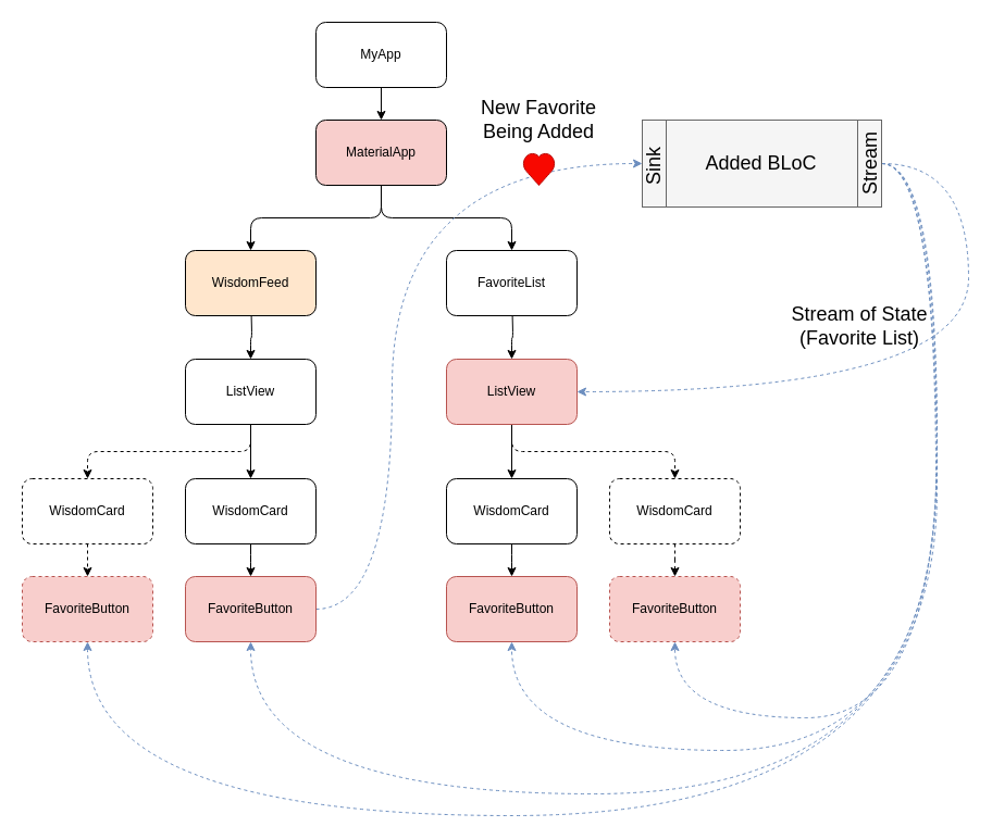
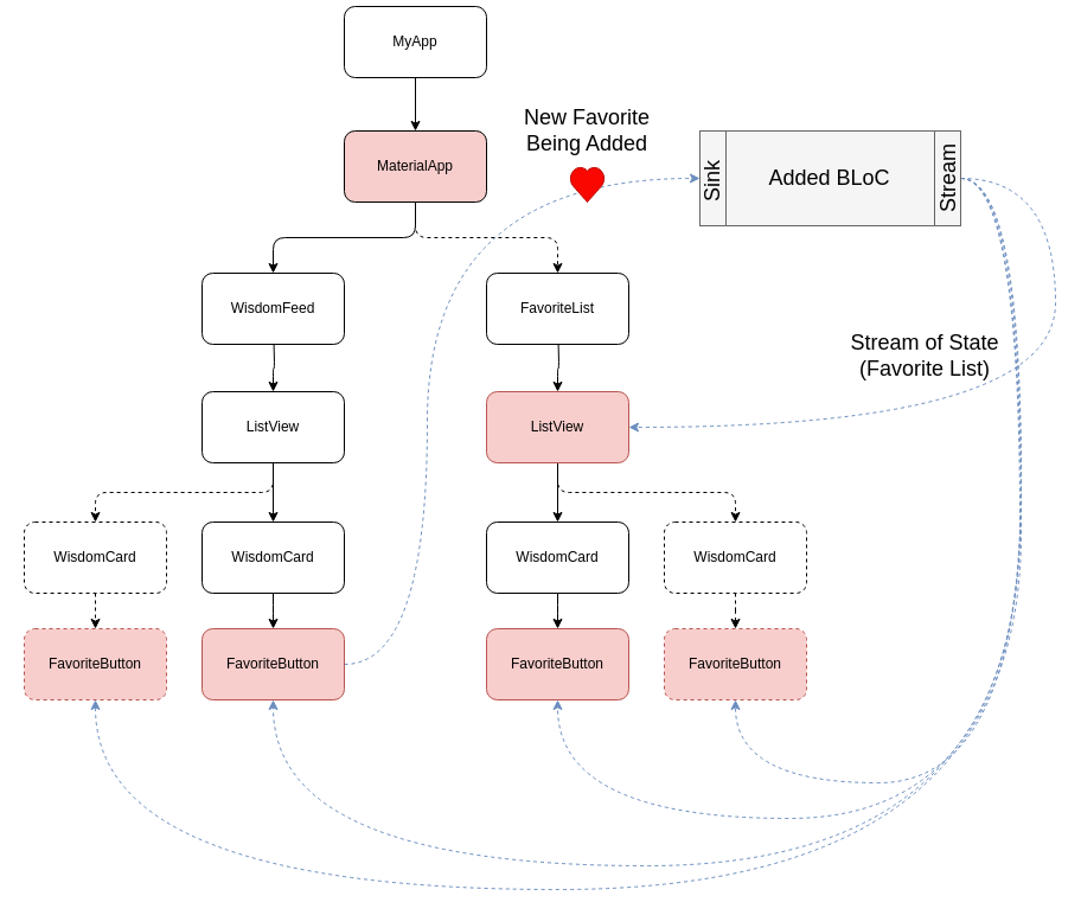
  <mxCell id="0" />
  <mxCell id="1" parent="0" />
  <mxCell id="2" style="edgeStyle=orthogonalEdgeStyle;rounded=0;orthogonalLoop=1;jettySize=auto;html=1;exitX=0.5;exitY=1;exitDx=0;exitDy=0;" parent="1" source="3" target="6" edge="1"><mxGeometry relative="1" as="geometry" /></mxCell>
- <mxCell id="3" value="MyApp" style="rounded=1;whiteSpace=wrap;html=1;" parent="1" vertex="1"><mxGeometry x="290" y="20" width="120" height="60" as="geometry" /></mxCell>
+ <mxCell id="3" value="MyApp" style="rounded=1;whiteSpace=wrap;html=1;" parent="1" vertex="1"><mxGeometry x="290" y="5" width="120" height="60" as="geometry" /></mxCell>
  <mxCell id="4" style="edgeStyle=orthogonalEdgeStyle;rounded=1;orthogonalLoop=1;jettySize=auto;html=1;exitX=0.5;exitY=1;exitDx=0;exitDy=0;entryX=0.5;entryY=0;entryDx=0;entryDy=0;" parent="1" source="6" target="7" edge="1"><mxGeometry relative="1" as="geometry" /></mxCell>
- <mxCell id="5" style="edgeStyle=orthogonalEdgeStyle;rounded=1;orthogonalLoop=1;jettySize=auto;html=1;exitX=0.5;exitY=1;exitDx=0;exitDy=0;" parent="1" source="6" target="8" edge="1"><mxGeometry relative="1" as="geometry" /></mxCell>
+ <mxCell id="5" style="edgeStyle=orthogonalEdgeStyle;rounded=1;orthogonalLoop=1;jettySize=auto;html=1;exitX=0.5;exitY=1;exitDx=0;exitDy=0;dashed=1;" parent="1" source="6" target="8" edge="1"><mxGeometry relative="1" as="geometry" /></mxCell>
  <mxCell id="6" value="MaterialApp" style="rounded=1;whiteSpace=wrap;html=1;fillColor=#f8cecc;" parent="1" vertex="1"><mxGeometry x="290" y="110" width="120" height="60" as="geometry" /></mxCell>
- <mxCell id="7" value="WisdomFeed" style="rounded=1;whiteSpace=wrap;html=1;fillColor=#ffe6cc;" parent="1" vertex="1"><mxGeometry x="170" y="230" width="120" height="60" as="geometry" /></mxCell>
+ <mxCell id="7" value="WisdomFeed" style="rounded=1;whiteSpace=wrap;html=1;" parent="1" vertex="1"><mxGeometry x="170" y="230" width="120" height="60" as="geometry" /></mxCell>
  <mxCell id="8" value="FavoriteList" style="rounded=1;whiteSpace=wrap;html=1;" parent="1" vertex="1"><mxGeometry x="410" y="230" width="120" height="60" as="geometry" /></mxCell>
  <mxCell id="9" style="edgeStyle=orthogonalEdgeStyle;rounded=1;orthogonalLoop=1;jettySize=auto;html=1;exitX=0.5;exitY=1;exitDx=0;exitDy=0;entryX=0.5;entryY=0;entryDx=0;entryDy=0;" parent="1" source="11" target="20" edge="1"><mxGeometry relative="1" as="geometry" /></mxCell>
  <mxCell id="10" style="edgeStyle=orthogonalEdgeStyle;rounded=1;orthogonalLoop=1;jettySize=auto;html=1;exitX=0.5;exitY=1;exitDx=0;exitDy=0;dashed=1;" parent="1" source="11" target="28" edge="1"><mxGeometry relative="1" as="geometry" /></mxCell>
  <mxCell id="11" value="ListView" style="rounded=1;whiteSpace=wrap;html=1;fillColor=#f8cecc;strokeColor=#b85450;" parent="1" vertex="1"><mxGeometry x="410" y="330" width="120" height="60" as="geometry" /></mxCell>
  <mxCell id="12" style="edgeStyle=orthogonalEdgeStyle;rounded=1;orthogonalLoop=1;jettySize=auto;html=1;exitX=0.5;exitY=1;exitDx=0;exitDy=0;" parent="1" target="11" edge="1"><mxGeometry relative="1" as="geometry"><mxPoint x="470.588" y="289.529" as="sourcePoint" /></mxGeometry></mxCell>
  <mxCell id="13" style="edgeStyle=orthogonalEdgeStyle;rounded=1;orthogonalLoop=1;jettySize=auto;html=1;exitX=0.5;exitY=1;exitDx=0;exitDy=0;entryX=0.5;entryY=0;entryDx=0;entryDy=0;" parent="1" target="16" edge="1"><mxGeometry relative="1" as="geometry"><mxPoint x="230.588" y="289.529" as="sourcePoint" /></mxGeometry></mxCell>
  <mxCell id="14" style="edgeStyle=orthogonalEdgeStyle;rounded=1;orthogonalLoop=1;jettySize=auto;html=1;exitX=0.5;exitY=1;exitDx=0;exitDy=0;entryX=0.5;entryY=0;entryDx=0;entryDy=0;" parent="1" source="16" target="18" edge="1"><mxGeometry relative="1" as="geometry" /></mxCell>
  <mxCell id="15" style="edgeStyle=orthogonalEdgeStyle;rounded=1;orthogonalLoop=1;jettySize=auto;html=1;exitX=0.5;exitY=1;exitDx=0;exitDy=0;dashed=1;" parent="1" source="16" target="25" edge="1"><mxGeometry relative="1" as="geometry" /></mxCell>
  <mxCell id="16" value="ListView" style="rounded=1;whiteSpace=wrap;html=1;" parent="1" vertex="1"><mxGeometry x="170" y="330" width="120" height="60" as="geometry" /></mxCell>
  <mxCell id="17" style="edgeStyle=orthogonalEdgeStyle;rounded=1;orthogonalLoop=1;jettySize=auto;html=1;exitX=0.5;exitY=1;exitDx=0;exitDy=0;" parent="1" source="18" target="22" edge="1"><mxGeometry relative="1" as="geometry" /></mxCell>
  <mxCell id="18" value="WisdomCard" style="rounded=1;whiteSpace=wrap;html=1;" parent="1" vertex="1"><mxGeometry x="170" y="440" width="120" height="60" as="geometry" /></mxCell>
  <mxCell id="19" style="edgeStyle=orthogonalEdgeStyle;rounded=1;orthogonalLoop=1;jettySize=auto;html=1;exitX=0.5;exitY=1;exitDx=0;exitDy=0;" parent="1" source="20" target="23" edge="1"><mxGeometry relative="1" as="geometry" /></mxCell>
  <mxCell id="20" value="WisdomCard" style="rounded=1;whiteSpace=wrap;html=1;" parent="1" vertex="1"><mxGeometry x="410" y="440" width="120" height="60" as="geometry" /></mxCell>
  <mxCell id="21" style="edgeStyle=orthogonalEdgeStyle;orthogonalLoop=1;jettySize=auto;html=1;exitX=1;exitY=0.5;exitDx=0;exitDy=0;entryX=0;entryY=0.5;entryDx=0;entryDy=0;curved=1;dashed=1;fillColor=#dae8fc;strokeColor=#6c8ebf;" edge="1" parent="1" source="22" target="36"><mxGeometry relative="1" as="geometry"><Array as="points"><mxPoint x="360" y="560" /><mxPoint x="360" y="150" /></Array></mxGeometry></mxCell>
  <mxCell id="22" value="FavoriteButton" style="rounded=1;whiteSpace=wrap;html=1;fillColor=#f8cecc;strokeColor=#b85450;" parent="1" vertex="1"><mxGeometry x="170" y="530" width="120" height="60" as="geometry" /></mxCell>
  <mxCell id="23" value="FavoriteButton" style="rounded=1;whiteSpace=wrap;html=1;fillColor=#f8cecc;strokeColor=#b85450;" parent="1" vertex="1"><mxGeometry x="410" y="530" width="120" height="60" as="geometry" /></mxCell>
  <mxCell id="24" style="edgeStyle=orthogonalEdgeStyle;rounded=1;orthogonalLoop=1;jettySize=auto;html=1;exitX=0.5;exitY=1;exitDx=0;exitDy=0;entryX=0.5;entryY=0;entryDx=0;entryDy=0;dashed=1;" parent="1" source="25" target="26" edge="1"><mxGeometry relative="1" as="geometry" /></mxCell>
  <mxCell id="25" value="WisdomCard" style="rounded=1;whiteSpace=wrap;html=1;dashed=1;" parent="1" vertex="1"><mxGeometry x="20" y="440" width="120" height="60" as="geometry" /></mxCell>
  <mxCell id="26" value="FavoriteButton" style="rounded=1;whiteSpace=wrap;html=1;dashed=1;fillColor=#f8cecc;strokeColor=#b85450;" parent="1" vertex="1"><mxGeometry x="20" y="530" width="120" height="60" as="geometry" /></mxCell>
  <mxCell id="27" style="edgeStyle=orthogonalEdgeStyle;rounded=1;orthogonalLoop=1;jettySize=auto;html=1;exitX=0.5;exitY=1;exitDx=0;exitDy=0;dashed=1;" parent="1" source="28" target="29" edge="1"><mxGeometry relative="1" as="geometry" /></mxCell>
  <mxCell id="28" value="WisdomCard" style="rounded=1;whiteSpace=wrap;html=1;dashed=1;" parent="1" vertex="1"><mxGeometry x="560" y="440" width="120" height="60" as="geometry" /></mxCell>
  <mxCell id="29" value="FavoriteButton" style="rounded=1;whiteSpace=wrap;html=1;dashed=1;fillColor=#f8cecc;strokeColor=#b85450;" parent="1" vertex="1"><mxGeometry x="560" y="530" width="120" height="60" as="geometry" /></mxCell>
  <mxCell id="30" value="" style="shape=mxgraph.signs.healthcare.heart_1;html=1;fillColor=#F80800;strokeColor=#B80600;verticalLabelPosition=bottom;verticalAlign=top;align=center;gradientColor=none;" parent="1" vertex="1"><mxGeometry x="480" y="140" width="30" height="30" as="geometry" /></mxCell>
  <mxCell id="31" style="edgeStyle=orthogonalEdgeStyle;curved=1;orthogonalLoop=1;jettySize=auto;html=1;exitX=1;exitY=0.5;exitDx=0;exitDy=0;entryX=0.5;entryY=1;entryDx=0;entryDy=0;dashed=1;fillColor=#dae8fc;strokeColor=#6c8ebf;" edge="1" parent="1" source="36" target="29"><mxGeometry relative="1" as="geometry"><Array as="points"><mxPoint x="861" y="150" /><mxPoint x="861" y="660" /><mxPoint x="620" y="660" /></Array></mxGeometry></mxCell>
  <mxCell id="32" style="edgeStyle=orthogonalEdgeStyle;curved=1;orthogonalLoop=1;jettySize=auto;html=1;exitX=1;exitY=0.5;exitDx=0;exitDy=0;entryX=0.5;entryY=1;entryDx=0;entryDy=0;dashed=1;fillColor=#dae8fc;strokeColor=#6c8ebf;" edge="1" parent="1" source="36" target="23"><mxGeometry relative="1" as="geometry"><Array as="points"><mxPoint x="861" y="150" /><mxPoint x="861" y="690" /><mxPoint x="470" y="690" /></Array></mxGeometry></mxCell>
  <mxCell id="33" style="edgeStyle=orthogonalEdgeStyle;curved=1;orthogonalLoop=1;jettySize=auto;html=1;exitX=1;exitY=0.5;exitDx=0;exitDy=0;entryX=0.5;entryY=1;entryDx=0;entryDy=0;dashed=1;fillColor=#dae8fc;strokeColor=#6c8ebf;" edge="1" parent="1" source="36" target="22"><mxGeometry relative="1" as="geometry"><Array as="points"><mxPoint x="860" y="150" /><mxPoint x="860" y="730" /><mxPoint x="230" y="730" /></Array></mxGeometry></mxCell>
  <mxCell id="34" style="edgeStyle=orthogonalEdgeStyle;curved=1;orthogonalLoop=1;jettySize=auto;html=1;exitX=1;exitY=0.5;exitDx=0;exitDy=0;entryX=0.5;entryY=1;entryDx=0;entryDy=0;dashed=1;fillColor=#dae8fc;strokeColor=#6c8ebf;" edge="1" parent="1" source="36" target="26"><mxGeometry relative="1" as="geometry"><Array as="points"><mxPoint x="861" y="150" /><mxPoint x="861" y="750" /><mxPoint x="80" y="750" /></Array></mxGeometry></mxCell>
  <mxCell id="35" style="edgeStyle=orthogonalEdgeStyle;curved=1;orthogonalLoop=1;jettySize=auto;html=1;exitX=1;exitY=0.5;exitDx=0;exitDy=0;dashed=1;entryX=1;entryY=0.5;entryDx=0;entryDy=0;fillColor=#dae8fc;strokeColor=#6c8ebf;" edge="1" parent="1" source="36" target="11"><mxGeometry relative="1" as="geometry"><mxPoint x="859.977" y="160.039" as="targetPoint" /><Array as="points"><mxPoint x="890" y="150" /><mxPoint x="890" y="360" /></Array></mxGeometry></mxCell>
  <mxCell id="36" value="" style="shape=process;whiteSpace=wrap;html=1;backgroundOutline=1;fillColor=#f5f5f5;strokeColor=#666666;fontColor=#333333;" vertex="1" parent="1"><mxGeometry x="590" y="110" width="220" height="80" as="geometry" /></mxCell>
  <mxCell id="37" value="Added BLoC" style="text;html=1;strokeColor=none;fillColor=none;align=center;verticalAlign=middle;whiteSpace=wrap;rounded=0;fontSize=18;" vertex="1" parent="1"><mxGeometry x="639" y="140" width="121" height="20" as="geometry" /></mxCell>
  <mxCell id="38" value="Sink" style="text;html=1;strokeColor=none;fillColor=none;align=center;verticalAlign=middle;whiteSpace=wrap;rounded=0;rotation=-90;fontSize=18;" vertex="1" parent="1"><mxGeometry x="580" y="145" width="40" height="15" as="geometry" /></mxCell>
  <mxCell id="39" value="Stream" style="text;html=1;strokeColor=none;fillColor=none;align=center;verticalAlign=middle;whiteSpace=wrap;rounded=0;rotation=-90;fontSize=18;" vertex="1" parent="1"><mxGeometry x="780" y="142.5" width="40" height="15" as="geometry" /></mxCell>
- <mxCell id="40" value="Stream of State (Favorite List)" style="text;html=1;strokeColor=none;fillColor=none;align=center;verticalAlign=middle;whiteSpace=wrap;rounded=0;fontSize=18;" vertex="1" parent="1"><mxGeometry x="720" y="290" width="140" height="20" as="geometry" /></mxCell>
+ <mxCell id="40" value="Stream of State (Favorite List)" style="text;html=1;strokeColor=none;fillColor=none;align=center;verticalAlign=middle;whiteSpace=wrap;rounded=0;fontSize=18;" vertex="1" parent="1"><mxGeometry x="710" y="290" width="140" height="20" as="geometry" /></mxCell>
  <mxCell id="41" value="New Favorite Being Added" style="text;html=1;strokeColor=none;fillColor=none;align=center;verticalAlign=middle;whiteSpace=wrap;rounded=0;fontSize=18;" vertex="1" parent="1"><mxGeometry x="438" y="100" width="114" height="20" as="geometry" /></mxCell>
